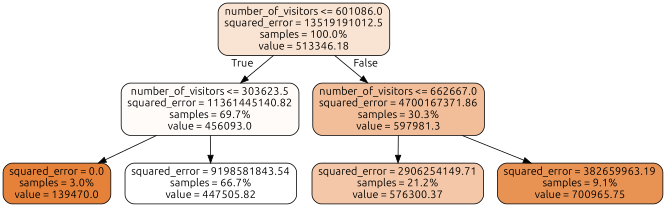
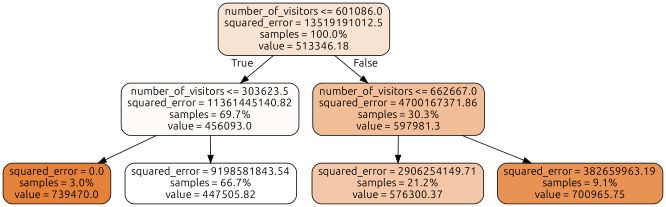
  digraph {
    fontname=Ubuntu
    node [color=black fontname=Ubuntu shape=box style="filled, rounded"]
    edge [fontname=Ubuntu]
    n1 [fillcolor="#f9e3d2" label="number_of_visitors <= 601086.0\nsquared_error = 13519191012.5\nsamples = 100.0%\nvalue = 513346.18"]
    n2 [fillcolor="#fefbf9" label="number_of_visitors <= 303623.5\nsquared_error = 11361445140.82\nsamples = 69.7%\nvalue = 456093.0"]
    n3 [fillcolor="#f2be99" label="number_of_visitors <= 662667.0\nsquared_error = 4700167371.86\nsamples = 30.3%\nvalue = 597981.3"]
-   n4 [fillcolor="#e58139" label="squared_error = 0.0\nsamples = 3.0%\nvalue = 139470.0"]
+   n4 [fillcolor="#e58139" label="squared_error = 0.0\nsamples = 3.0%\nvalue = 739470.0"]
    n5 [fillcolor="#ffffff" label="squared_error = 9198581843.54\nsamples = 66.7%\nvalue = 447505.82"]
    n6 [fillcolor="#f4c7a8" label="squared_error = 2906254149.71\nsamples = 21.2%\nvalue = 576300.37"]
    n7 [fillcolor="#e89253" label="squared_error = 382659963.19\nsamples = 9.1%\nvalue = 700965.75"]
    n1 -> n2 [headlabel=True labelangle=45 labeldistance=2.5]
    n1 -> n3 [headlabel=False labelangle=-45 labeldistance=2.5]
    n2 -> n4
    n2 -> n5
    n3 -> n6
    n3 -> n7
  }
